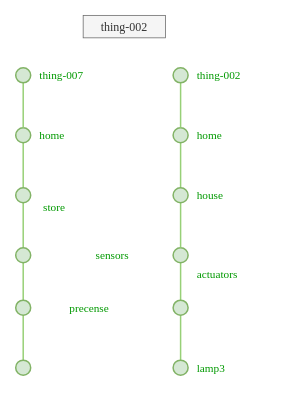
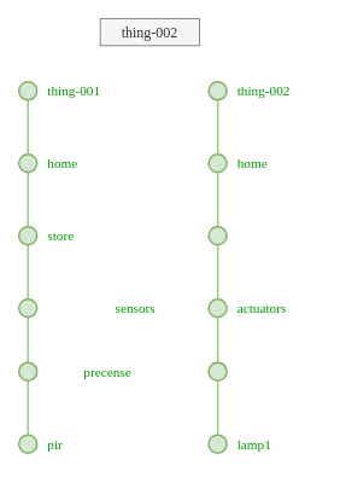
  <mxCell id="0" />
  <mxCell id="1" parent="0" />
  <mxCell id="2" style="edgeStyle=orthogonalEdgeStyle;rounded=0;orthogonalLoop=1;jettySize=auto;html=1;exitX=0.5;exitY=1;exitDx=0;exitDy=0;entryX=0.5;entryY=0;entryDx=0;entryDy=0;endArrow=none;endFill=0;strokeWidth=2;strokeColor=#97D077;" edge="1" parent="1" source="3" target="6"><mxGeometry relative="1" as="geometry" /></mxCell>
  <mxCell id="3" value="" style="ellipse;whiteSpace=wrap;html=1;aspect=fixed;fillColor=#d5e8d4;strokeColor=#82b366;strokeWidth=2;" vertex="1" parent="1"><mxGeometry x="20" y="170" width="20" height="20" as="geometry" /></mxCell>
  <mxCell id="4" value="&lt;font color=&quot;#009900&quot; face=&quot;Lucida Console&quot; style=&quot;font-size: 15px;&quot;&gt;home&lt;/font&gt;" style="text;html=1;strokeColor=none;fillColor=none;align=left;verticalAlign=middle;whiteSpace=wrap;rounded=0;" vertex="1" parent="1"><mxGeometry x="50" y="165" width="60" height="30" as="geometry" /></mxCell>
  <mxCell id="5" style="edgeStyle=orthogonalEdgeStyle;rounded=0;orthogonalLoop=1;jettySize=auto;html=1;exitX=0.5;exitY=1;exitDx=0;exitDy=0;entryX=0.5;entryY=0;entryDx=0;entryDy=0;endArrow=none;endFill=0;strokeWidth=2;strokeColor=#97D077;" edge="1" parent="1" source="6" target="9"><mxGeometry relative="1" as="geometry" /></mxCell>
  <mxCell id="6" value="" style="ellipse;whiteSpace=wrap;html=1;aspect=fixed;fillColor=#d5e8d4;strokeColor=#82b366;strokeWidth=2;" vertex="1" parent="1"><mxGeometry x="20" y="250" width="20" height="20" as="geometry" /></mxCell>
- <mxCell id="7" value="&lt;font color=&quot;#009900&quot; face=&quot;Lucida Console&quot; style=&quot;font-size: 15px;&quot;&gt;store&lt;/font&gt;" style="text;html=1;strokeColor=none;fillColor=none;align=left;verticalAlign=middle;whiteSpace=wrap;rounded=0;" vertex="1" parent="1"><mxGeometry x="55" y="260" width="90" height="30" as="geometry" /></mxCell>
+ <mxCell id="7" value="&lt;font color=&quot;#009900&quot; face=&quot;Lucida Console&quot; style=&quot;font-size: 15px;&quot;&gt;store&lt;/font&gt;" style="text;html=1;strokeColor=none;fillColor=none;align=left;verticalAlign=middle;whiteSpace=wrap;rounded=0;" vertex="1" parent="1"><mxGeometry x="50" y="245" width="90" height="30" as="geometry" /></mxCell>
  <mxCell id="8" style="edgeStyle=orthogonalEdgeStyle;rounded=0;orthogonalLoop=1;jettySize=auto;html=1;exitX=0.5;exitY=1;exitDx=0;exitDy=0;entryX=0.5;entryY=0;entryDx=0;entryDy=0;endArrow=none;endFill=0;strokeWidth=2;strokeColor=#97D077;" edge="1" parent="1" source="9" target="19"><mxGeometry relative="1" as="geometry" /></mxCell>
  <mxCell id="9" value="" style="ellipse;whiteSpace=wrap;html=1;aspect=fixed;fillColor=#d5e8d4;strokeColor=#82b366;strokeWidth=2;" vertex="1" parent="1"><mxGeometry x="20" y="330" width="20" height="20" as="geometry" /></mxCell>
  <mxCell id="10" value="&lt;font color=&quot;#009900&quot; face=&quot;Lucida Console&quot; style=&quot;font-size: 15px;&quot;&gt;sensors&lt;/font&gt;" style="text;html=1;strokeColor=none;fillColor=none;align=left;verticalAlign=middle;whiteSpace=wrap;rounded=0;" vertex="1" parent="1"><mxGeometry x="125" y="325" width="90" height="30" as="geometry" /></mxCell>
  <mxCell id="11" value="&lt;font face=&quot;Lucida Console&quot; style=&quot;font-size: 16px;&quot;&gt;thing-002&lt;/font&gt;" style="text;html=1;strokeColor=#666666;fillColor=#f5f5f5;align=center;verticalAlign=middle;whiteSpace=wrap;rounded=0;fontColor=#333333;" vertex="1" parent="1"><mxGeometry x="110" y="20" width="110" height="30" as="geometry" /></mxCell>
  <mxCell id="12" style="edgeStyle=orthogonalEdgeStyle;rounded=0;orthogonalLoop=1;jettySize=auto;html=1;exitX=0.5;exitY=1;exitDx=0;exitDy=0;entryX=0.5;entryY=0;entryDx=0;entryDy=0;strokeColor=#97D077;endArrow=none;endFill=0;strokeWidth=2;" edge="1" parent="1" source="13" target="24"><mxGeometry relative="1" as="geometry" /></mxCell>
  <mxCell id="13" value="" style="ellipse;whiteSpace=wrap;html=1;aspect=fixed;fillColor=#d5e8d4;strokeColor=#82b366;strokeWidth=2;" vertex="1" parent="1"><mxGeometry x="230" y="330" width="20" height="20" as="geometry" /></mxCell>
- <mxCell id="14" value="&lt;font color=&quot;#009900&quot; face=&quot;Lucida Console&quot; style=&quot;font-size: 15px;&quot;&gt;actuators&lt;/font&gt;" style="text;html=1;strokeColor=none;fillColor=none;align=left;verticalAlign=middle;whiteSpace=wrap;rounded=0;" vertex="1" parent="1"><mxGeometry x="260" y="350" width="90" height="30" as="geometry" /></mxCell>
+ <mxCell id="14" value="&lt;font color=&quot;#009900&quot; face=&quot;Lucida Console&quot; style=&quot;font-size: 15px;&quot;&gt;actuators&lt;/font&gt;" style="text;html=1;strokeColor=none;fillColor=none;align=left;verticalAlign=middle;whiteSpace=wrap;rounded=0;" vertex="1" parent="1"><mxGeometry x="260" y="325" width="90" height="30" as="geometry" /></mxCell>
  <mxCell id="15" style="edgeStyle=orthogonalEdgeStyle;rounded=0;orthogonalLoop=1;jettySize=auto;html=1;exitX=0.5;exitY=1;exitDx=0;exitDy=0;entryX=0.5;entryY=0;entryDx=0;entryDy=0;strokeWidth=2;strokeColor=#97D077;endArrow=none;endFill=0;" edge="1" parent="1" source="16" target="3"><mxGeometry relative="1" as="geometry" /></mxCell>
  <mxCell id="16" value="" style="ellipse;whiteSpace=wrap;html=1;aspect=fixed;fillColor=#d5e8d4;strokeColor=#82b366;strokeWidth=2;" vertex="1" parent="1"><mxGeometry x="20" y="90" width="20" height="20" as="geometry" /></mxCell>
- <mxCell id="17" value="&lt;font color=&quot;#009900&quot; face=&quot;Lucida Console&quot; style=&quot;font-size: 15px;&quot;&gt;thing-007&lt;/font&gt;" style="text;html=1;strokeColor=none;fillColor=none;align=left;verticalAlign=middle;whiteSpace=wrap;rounded=0;" vertex="1" parent="1"><mxGeometry x="50" y="85" width="100" height="30" as="geometry" /></mxCell>
+ <mxCell id="17" value="&lt;font color=&quot;#009900&quot; face=&quot;Lucida Console&quot; style=&quot;font-size: 15px;&quot;&gt;thing-001&lt;/font&gt;" style="text;html=1;strokeColor=none;fillColor=none;align=left;verticalAlign=middle;whiteSpace=wrap;rounded=0;" vertex="1" parent="1"><mxGeometry x="50" y="85" width="100" height="30" as="geometry" /></mxCell>
  <mxCell id="18" style="edgeStyle=orthogonalEdgeStyle;rounded=0;orthogonalLoop=1;jettySize=auto;html=1;exitX=0.5;exitY=1;exitDx=0;exitDy=0;entryX=0.5;entryY=0;entryDx=0;entryDy=0;endArrow=none;endFill=0;strokeWidth=2;strokeColor=#97D077;" edge="1" parent="1" source="19" target="21"><mxGeometry relative="1" as="geometry" /></mxCell>
  <mxCell id="19" value="" style="ellipse;whiteSpace=wrap;html=1;aspect=fixed;fillColor=#d5e8d4;strokeColor=#82b366;strokeWidth=2;" vertex="1" parent="1"><mxGeometry x="20" y="400" width="20" height="20" as="geometry" /></mxCell>
  <mxCell id="20" value="&lt;font color=&quot;#009900&quot; face=&quot;Lucida Console&quot; style=&quot;font-size: 15px;&quot;&gt;precense&lt;/font&gt;" style="text;html=1;strokeColor=none;fillColor=none;align=left;verticalAlign=middle;whiteSpace=wrap;rounded=0;" vertex="1" parent="1"><mxGeometry x="90" y="395" width="90" height="30" as="geometry" /></mxCell>
  <mxCell id="21" value="" style="ellipse;whiteSpace=wrap;html=1;aspect=fixed;fillColor=#d5e8d4;strokeColor=#82b366;strokeWidth=2;" vertex="1" parent="1"><mxGeometry x="20" y="480" width="20" height="20" as="geometry" /></mxCell>
+ <mxCell id="22" value="&lt;font color=&quot;#009900&quot; face=&quot;Lucida Console&quot; style=&quot;font-size: 15px;&quot;&gt;pir&lt;/font&gt;" style="text;html=1;strokeColor=none;fillColor=none;align=left;verticalAlign=middle;whiteSpace=wrap;rounded=0;" vertex="1" parent="1"><mxGeometry x="50" y="475" width="90" height="30" as="geometry" /></mxCell>
  <mxCell id="23" style="edgeStyle=orthogonalEdgeStyle;rounded=0;orthogonalLoop=1;jettySize=auto;html=1;exitX=0.5;exitY=1;exitDx=0;exitDy=0;entryX=0.5;entryY=0;entryDx=0;entryDy=0;strokeWidth=2;endArrow=none;endFill=0;strokeColor=#97D077;" edge="1" parent="1" source="24" target="25"><mxGeometry relative="1" as="geometry" /></mxCell>
  <mxCell id="24" value="" style="ellipse;whiteSpace=wrap;html=1;aspect=fixed;fillColor=#d5e8d4;strokeColor=#82b366;strokeWidth=2;" vertex="1" parent="1"><mxGeometry x="230" y="400" width="20" height="20" as="geometry" /></mxCell>
  <mxCell id="25" value="" style="ellipse;whiteSpace=wrap;html=1;aspect=fixed;fillColor=#d5e8d4;strokeColor=#82b366;strokeWidth=2;" vertex="1" parent="1"><mxGeometry x="230" y="480" width="20" height="20" as="geometry" /></mxCell>
- <mxCell id="26" value="&lt;font color=&quot;#009900&quot; face=&quot;Lucida Console&quot; style=&quot;font-size: 15px;&quot;&gt;lamp3&lt;/font&gt;" style="text;html=1;strokeColor=none;fillColor=none;align=left;verticalAlign=middle;whiteSpace=wrap;rounded=0;" vertex="1" parent="1"><mxGeometry x="260" y="475" width="90" height="30" as="geometry" /></mxCell>
+ <mxCell id="26" value="&lt;font color=&quot;#009900&quot; face=&quot;Lucida Console&quot; style=&quot;font-size: 15px;&quot;&gt;lamp1&lt;/font&gt;" style="text;html=1;strokeColor=none;fillColor=none;align=left;verticalAlign=middle;whiteSpace=wrap;rounded=0;" vertex="1" parent="1"><mxGeometry x="260" y="475" width="90" height="30" as="geometry" /></mxCell>
  <mxCell id="27" style="edgeStyle=orthogonalEdgeStyle;rounded=0;orthogonalLoop=1;jettySize=auto;html=1;exitX=0.5;exitY=1;exitDx=0;exitDy=0;entryX=0.5;entryY=0;entryDx=0;entryDy=0;endArrow=none;endFill=0;strokeWidth=2;strokeColor=#97D077;" edge="1" parent="1" source="28" target="31"><mxGeometry relative="1" as="geometry" /></mxCell>
  <mxCell id="28" value="" style="ellipse;whiteSpace=wrap;html=1;aspect=fixed;fillColor=#d5e8d4;strokeColor=#82b366;strokeWidth=2;" vertex="1" parent="1"><mxGeometry x="230" y="170" width="20" height="20" as="geometry" /></mxCell>
  <mxCell id="29" value="&lt;font color=&quot;#009900&quot; face=&quot;Lucida Console&quot; style=&quot;font-size: 15px;&quot;&gt;home&lt;/font&gt;" style="text;html=1;strokeColor=none;fillColor=none;align=left;verticalAlign=middle;whiteSpace=wrap;rounded=0;" vertex="1" parent="1"><mxGeometry x="260" y="165" width="60" height="30" as="geometry" /></mxCell>
  <mxCell id="30" style="edgeStyle=orthogonalEdgeStyle;rounded=0;orthogonalLoop=1;jettySize=auto;html=1;exitX=0.5;exitY=1;exitDx=0;exitDy=0;entryX=0.5;entryY=0;entryDx=0;entryDy=0;strokeColor=#97D077;endArrow=none;endFill=0;strokeWidth=2;" edge="1" parent="1" source="31" target="13"><mxGeometry relative="1" as="geometry" /></mxCell>
  <mxCell id="31" value="" style="ellipse;whiteSpace=wrap;html=1;aspect=fixed;fillColor=#d5e8d4;strokeColor=#82b366;strokeWidth=2;" vertex="1" parent="1"><mxGeometry x="230" y="250" width="20" height="20" as="geometry" /></mxCell>
- <mxCell id="32" value="&lt;font color=&quot;#009900&quot; face=&quot;Lucida Console&quot; style=&quot;font-size: 15px;&quot;&gt;house&lt;/font&gt;" style="text;html=1;strokeColor=none;fillColor=none;align=left;verticalAlign=middle;whiteSpace=wrap;rounded=0;" vertex="1" parent="1"><mxGeometry x="260" y="245" width="90" height="30" as="geometry" /></mxCell>
  <mxCell id="33" style="edgeStyle=orthogonalEdgeStyle;rounded=0;orthogonalLoop=1;jettySize=auto;html=1;exitX=0.5;exitY=1;exitDx=0;exitDy=0;entryX=0.5;entryY=0;entryDx=0;entryDy=0;strokeWidth=2;strokeColor=#97D077;endArrow=none;endFill=0;" edge="1" parent="1" source="34" target="28"><mxGeometry relative="1" as="geometry" /></mxCell>
  <mxCell id="34" value="" style="ellipse;whiteSpace=wrap;html=1;aspect=fixed;fillColor=#d5e8d4;strokeColor=#82b366;strokeWidth=2;" vertex="1" parent="1"><mxGeometry x="230" y="90" width="20" height="20" as="geometry" /></mxCell>
  <mxCell id="35" value="&lt;font color=&quot;#009900&quot; face=&quot;Lucida Console&quot; style=&quot;font-size: 15px;&quot;&gt;thing-002&lt;/font&gt;" style="text;html=1;strokeColor=none;fillColor=none;align=left;verticalAlign=middle;whiteSpace=wrap;rounded=0;" vertex="1" parent="1"><mxGeometry x="260" y="85" width="100" height="30" as="geometry" /></mxCell>
